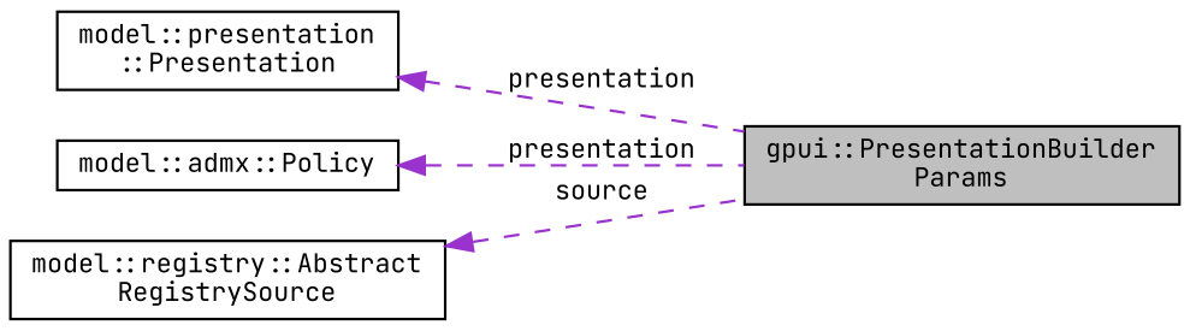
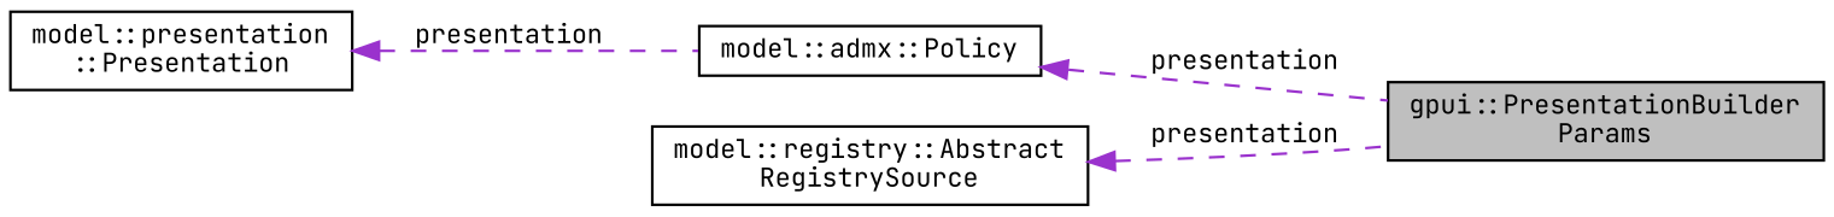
  digraph {
    fontname="JetBrains Mono"
    rankdir=LR
    node [color=black fillcolor=white fontname="JetBrains Mono" fontsize=10 shape=record style=filled]
    edge [color=darkorchid3 dir=back fontname="JetBrains Mono" fontsize=10 labelfontname=Helvetica labelfontsize=10 style=dashed]
    n1 [fillcolor=grey75 fontcolor=black height=0.2 label="gpui::PresentationBuilder\lParams" width=0.4]
    n2 [height=0.2 label="model::presentation\l::Presentation" width=0.4]
    n3 [height=0.2 label="model::admx::Policy" width=0.4]
    n4 [height=0.2 label="model::registry::Abstract\lRegistrySource" width=0.4]
-   n2 -> n1 [label=" presentation"]
+   n2 -> n3 [label=" presentation"]
    n3 -> n1 [label=" presentation"]
-   n4 -> n1 [label=" source"]
+   n4 -> n1 [label=" presentation"]
  }
